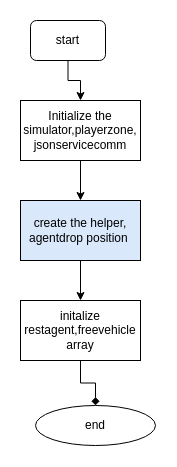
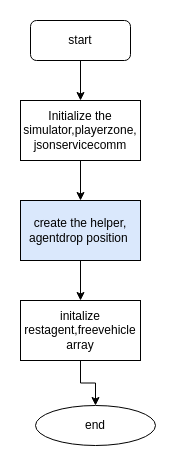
  <mxCell id="0" />
  <mxCell id="1" parent="0" />
  <mxCell id="2" value="" style="edgeStyle=orthogonalEdgeStyle;rounded=0;orthogonalLoop=1;jettySize=auto;html=1;" edge="1" parent="1" source="3" target="5"><mxGeometry relative="1" as="geometry" /></mxCell>
- <mxCell id="3" value="start" style="rounded=1;whiteSpace=wrap;html=1;" vertex="1" parent="1"><mxGeometry x="30" y="20" width="75" height="40" as="geometry" /></mxCell>
+ <mxCell id="3" value="start" style="rounded=1;whiteSpace=wrap;html=1;" vertex="1" parent="1"><mxGeometry x="30" y="20" width="100" height="40" as="geometry" /></mxCell>
  <mxCell id="4" value="" style="edgeStyle=orthogonalEdgeStyle;rounded=0;orthogonalLoop=1;jettySize=auto;html=1;" edge="1" parent="1" source="5" target="7"><mxGeometry relative="1" as="geometry" /></mxCell>
  <mxCell id="5" value="Initialize the simulator,playerzone, jsonservicecomm" style="rounded=0;whiteSpace=wrap;html=1;" vertex="1" parent="1"><mxGeometry x="20" y="100" width="120" height="60" as="geometry" /></mxCell>
  <mxCell id="6" value="" style="edgeStyle=orthogonalEdgeStyle;rounded=0;orthogonalLoop=1;jettySize=auto;html=1;" edge="1" parent="1" source="7" target="9"><mxGeometry relative="1" as="geometry" /></mxCell>
  <mxCell id="7" value="create the helper,&lt;br&gt;agentdrop position&amp;nbsp;" style="whiteSpace=wrap;html=1;rounded=0;fillColor=#dae8fc;" vertex="1" parent="1"><mxGeometry x="20" y="200" width="120" height="60" as="geometry" /></mxCell>
- <mxCell id="8" value="" style="edgeStyle=orthogonalEdgeStyle;rounded=0;orthogonalLoop=1;jettySize=auto;html=1;endArrow=diamond;" edge="1" parent="1" source="9" target="10"><mxGeometry relative="1" as="geometry" /></mxCell>
+ <mxCell id="8" value="" style="edgeStyle=orthogonalEdgeStyle;rounded=0;orthogonalLoop=1;jettySize=auto;html=1;" edge="1" parent="1" source="9" target="10"><mxGeometry relative="1" as="geometry" /></mxCell>
  <mxCell id="9" value="initalize restagent,freevehicle array" style="whiteSpace=wrap;html=1;rounded=0;" vertex="1" parent="1"><mxGeometry x="20" y="300" width="120" height="60" as="geometry" /></mxCell>
  <mxCell id="10" value="end" style="ellipse;whiteSpace=wrap;html=1;rounded=0;" vertex="1" parent="1"><mxGeometry x="35" y="405" width="120" height="40" as="geometry" /></mxCell>
